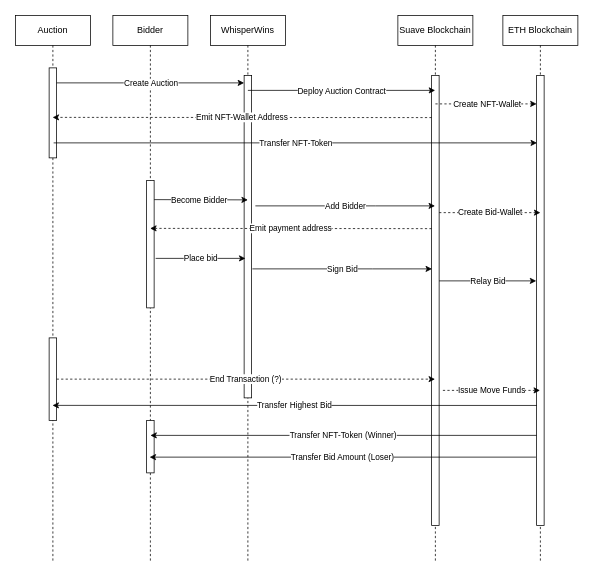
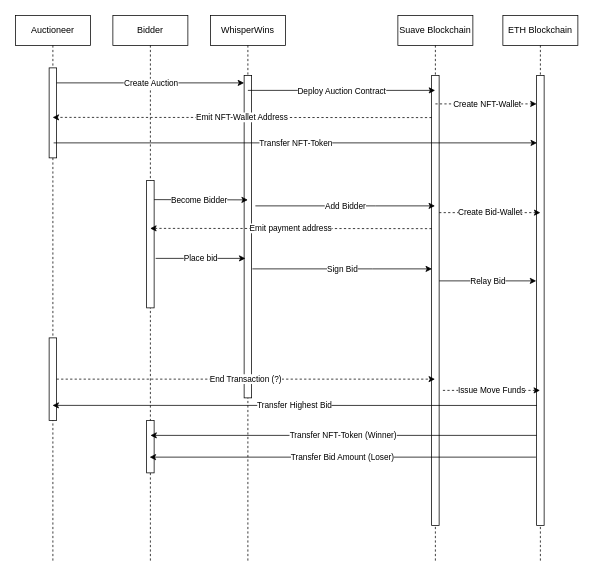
  <mxCell id="0" />
  <mxCell id="1" parent="0" />
- <mxCell id="2" value="Auction" style="shape=umlLifeline;perimeter=lifelinePerimeter;whiteSpace=wrap;html=1;container=0;dropTarget=0;collapsible=0;recursiveResize=0;outlineConnect=0;portConstraint=eastwest;newEdgeStyle={&quot;edgeStyle&quot;:&quot;elbowEdgeStyle&quot;,&quot;elbow&quot;:&quot;vertical&quot;,&quot;curved&quot;:0,&quot;rounded&quot;:0};" parent="1" vertex="1"><mxGeometry x="20" y="20" width="100" height="730" as="geometry" /></mxCell>
+ <mxCell id="2" value="Auctioneer" style="shape=umlLifeline;perimeter=lifelinePerimeter;whiteSpace=wrap;html=1;container=0;dropTarget=0;collapsible=0;recursiveResize=0;outlineConnect=0;portConstraint=eastwest;newEdgeStyle={&quot;edgeStyle&quot;:&quot;elbowEdgeStyle&quot;,&quot;elbow&quot;:&quot;vertical&quot;,&quot;curved&quot;:0,&quot;rounded&quot;:0};" parent="1" vertex="1"><mxGeometry x="20" y="20" width="100" height="730" as="geometry" /></mxCell>
  <mxCell id="3" value="" style="html=1;points=[];perimeter=orthogonalPerimeter;outlineConnect=0;targetShapes=umlLifeline;portConstraint=eastwest;newEdgeStyle={&quot;edgeStyle&quot;:&quot;elbowEdgeStyle&quot;,&quot;elbow&quot;:&quot;vertical&quot;,&quot;curved&quot;:0,&quot;rounded&quot;:0};" parent="2" vertex="1"><mxGeometry x="45" y="70" width="10" height="120" as="geometry" /></mxCell>
  <mxCell id="4" value="" style="html=1;points=[];perimeter=orthogonalPerimeter;outlineConnect=0;targetShapes=umlLifeline;portConstraint=eastwest;newEdgeStyle={&quot;edgeStyle&quot;:&quot;elbowEdgeStyle&quot;,&quot;elbow&quot;:&quot;vertical&quot;,&quot;curved&quot;:0,&quot;rounded&quot;:0};" parent="2" vertex="1"><mxGeometry x="45" y="430" width="10" height="110" as="geometry" /></mxCell>
  <mxCell id="5" value="WhisperWins" style="shape=umlLifeline;perimeter=lifelinePerimeter;whiteSpace=wrap;html=1;container=0;dropTarget=0;collapsible=0;recursiveResize=0;outlineConnect=0;portConstraint=eastwest;newEdgeStyle={&quot;edgeStyle&quot;:&quot;elbowEdgeStyle&quot;,&quot;elbow&quot;:&quot;vertical&quot;,&quot;curved&quot;:0,&quot;rounded&quot;:0};" parent="1" vertex="1"><mxGeometry x="280" y="20" width="100" height="730" as="geometry" /></mxCell>
  <mxCell id="6" value="" style="html=1;points=[];perimeter=orthogonalPerimeter;outlineConnect=0;targetShapes=umlLifeline;portConstraint=eastwest;newEdgeStyle={&quot;edgeStyle&quot;:&quot;elbowEdgeStyle&quot;,&quot;elbow&quot;:&quot;vertical&quot;,&quot;curved&quot;:0,&quot;rounded&quot;:0};" parent="5" vertex="1"><mxGeometry x="45" y="80" width="10" height="430" as="geometry" /></mxCell>
  <mxCell id="7" value="Suave Blockchain" style="shape=umlLifeline;perimeter=lifelinePerimeter;whiteSpace=wrap;html=1;container=0;dropTarget=0;collapsible=0;recursiveResize=0;outlineConnect=0;portConstraint=eastwest;newEdgeStyle={&quot;edgeStyle&quot;:&quot;elbowEdgeStyle&quot;,&quot;elbow&quot;:&quot;vertical&quot;,&quot;curved&quot;:0,&quot;rounded&quot;:0};" parent="1" vertex="1"><mxGeometry x="530" y="20" width="100" height="730" as="geometry" /></mxCell>
  <mxCell id="8" value="" style="html=1;points=[];perimeter=orthogonalPerimeter;outlineConnect=0;targetShapes=umlLifeline;portConstraint=eastwest;newEdgeStyle={&quot;edgeStyle&quot;:&quot;elbowEdgeStyle&quot;,&quot;elbow&quot;:&quot;vertical&quot;,&quot;curved&quot;:0,&quot;rounded&quot;:0};" parent="7" vertex="1"><mxGeometry x="45" y="80" width="10" height="600" as="geometry" /></mxCell>
  <mxCell id="9" value="Become Bidder" style="edgeStyle=elbowEdgeStyle;rounded=0;orthogonalLoop=1;jettySize=auto;html=1;elbow=vertical;curved=0;editable=1;movable=1;resizable=1;rotatable=1;deletable=1;locked=0;connectable=1;startArrow=none;startFill=0;" parent="1" edge="1"><mxGeometry relative="1" as="geometry"><mxPoint x="200.286" y="265.646" as="sourcePoint" /><mxPoint x="330" y="265.646" as="targetPoint" /></mxGeometry></mxCell>
  <mxCell id="10" value="Bidder" style="shape=umlLifeline;perimeter=lifelinePerimeter;whiteSpace=wrap;html=1;container=0;dropTarget=0;collapsible=0;recursiveResize=0;outlineConnect=0;portConstraint=eastwest;newEdgeStyle={&quot;edgeStyle&quot;:&quot;elbowEdgeStyle&quot;,&quot;elbow&quot;:&quot;vertical&quot;,&quot;curved&quot;:0,&quot;rounded&quot;:0};" parent="1" vertex="1"><mxGeometry x="150" y="20" width="100" height="730" as="geometry" /></mxCell>
  <mxCell id="11" value="" style="html=1;points=[];perimeter=orthogonalPerimeter;outlineConnect=0;targetShapes=umlLifeline;portConstraint=eastwest;newEdgeStyle={&quot;edgeStyle&quot;:&quot;elbowEdgeStyle&quot;,&quot;elbow&quot;:&quot;vertical&quot;,&quot;curved&quot;:0,&quot;rounded&quot;:0};" parent="10" vertex="1"><mxGeometry x="45" y="220" width="10" height="170" as="geometry" /></mxCell>
  <mxCell id="12" value="" style="html=1;points=[];perimeter=orthogonalPerimeter;outlineConnect=0;targetShapes=umlLifeline;portConstraint=eastwest;newEdgeStyle={&quot;edgeStyle&quot;:&quot;elbowEdgeStyle&quot;,&quot;elbow&quot;:&quot;vertical&quot;,&quot;curved&quot;:0,&quot;rounded&quot;:0};" vertex="1" parent="10"><mxGeometry x="45" y="540" width="10" height="70" as="geometry" /></mxCell>
  <mxCell id="13" value="" style="endArrow=classic;html=1;rounded=0;jumpStyle=arc;" parent="1" edge="1"><mxGeometry relative="1" as="geometry"><mxPoint x="75" y="110" as="sourcePoint" /><mxPoint x="325" y="110" as="targetPoint" /></mxGeometry></mxCell>
  <mxCell id="14" value="Create Auction" style="edgeLabel;resizable=0;html=1;;align=center;verticalAlign=middle;" parent="13" connectable="0" vertex="1"><mxGeometry relative="1" as="geometry" /></mxCell>
  <mxCell id="15" value="" style="endArrow=classic;html=1;rounded=0;" parent="1" edge="1"><mxGeometry relative="1" as="geometry"><mxPoint x="329.996" y="120" as="sourcePoint" /><mxPoint x="579.71" y="120" as="targetPoint" /></mxGeometry></mxCell>
  <mxCell id="16" value="Deploy Auction Contract" style="edgeLabel;resizable=0;html=1;;align=center;verticalAlign=middle;" parent="15" connectable="0" vertex="1"><mxGeometry relative="1" as="geometry" /></mxCell>
  <mxCell id="17" value="Add Bidder" style="edgeStyle=orthogonalEdgeStyle;rounded=0;orthogonalLoop=1;jettySize=auto;html=1;" parent="1" edge="1"><mxGeometry relative="1" as="geometry"><mxPoint x="340" y="274" as="sourcePoint" /><mxPoint x="579.5" y="274" as="targetPoint" /><Array as="points"><mxPoint x="500" y="274" /><mxPoint x="500" y="274" /></Array></mxGeometry></mxCell>
  <mxCell id="18" value="Emit payment address" style="edgeStyle=elbowEdgeStyle;rounded=0;orthogonalLoop=1;jettySize=auto;html=1;elbow=vertical;curved=0;dashed=1;" parent="1" edge="1"><mxGeometry relative="1" as="geometry"><mxPoint x="575" y="304.356" as="sourcePoint" /><mxPoint x="199.667" y="304.333" as="targetPoint" /></mxGeometry></mxCell>
  <mxCell id="19" value="ETH Blockchain" style="shape=umlLifeline;perimeter=lifelinePerimeter;whiteSpace=wrap;html=1;container=0;dropTarget=0;collapsible=0;recursiveResize=0;outlineConnect=0;portConstraint=eastwest;newEdgeStyle={&quot;edgeStyle&quot;:&quot;elbowEdgeStyle&quot;,&quot;elbow&quot;:&quot;vertical&quot;,&quot;curved&quot;:0,&quot;rounded&quot;:0};" parent="1" vertex="1"><mxGeometry x="670" y="20" width="100" height="730" as="geometry" /></mxCell>
  <mxCell id="20" value="" style="html=1;points=[];perimeter=orthogonalPerimeter;outlineConnect=0;targetShapes=umlLifeline;portConstraint=eastwest;newEdgeStyle={&quot;edgeStyle&quot;:&quot;elbowEdgeStyle&quot;,&quot;elbow&quot;:&quot;vertical&quot;,&quot;curved&quot;:0,&quot;rounded&quot;:0};" parent="19" vertex="1"><mxGeometry x="45" y="80" width="10" height="600" as="geometry" /></mxCell>
  <mxCell id="21" value="&lt;div&gt;End Transaction (?)&lt;/div&gt;" style="endArrow=classic;dashed=1;html=1;rounded=0;" edge="1" parent="1" source="4" target="7"><mxGeometry width="50" height="50" relative="1" as="geometry"><mxPoint x="380" y="410" as="sourcePoint" /><mxPoint x="430" y="360" as="targetPoint" /></mxGeometry></mxCell>
  <mxCell id="22" value="" style="endArrow=classic;html=1;rounded=0;exitX=0.5;exitY=0.091;exitDx=0;exitDy=0;exitPerimeter=0;dashed=1;" edge="1" parent="1"><mxGeometry relative="1" as="geometry"><mxPoint x="580" y="138.04" as="sourcePoint" /><mxPoint x="715" y="138.04" as="targetPoint" /></mxGeometry></mxCell>
  <mxCell id="23" value="&lt;div&gt;Create NFT-Wallet&lt;/div&gt;" style="edgeLabel;resizable=0;html=1;;align=center;verticalAlign=middle;" connectable="0" vertex="1" parent="22"><mxGeometry relative="1" as="geometry"><mxPoint as="offset" /></mxGeometry></mxCell>
  <mxCell id="24" value="" style="endArrow=classic;html=1;rounded=0;jumpStyle=arc;" edge="1" parent="1"><mxGeometry relative="1" as="geometry"><mxPoint x="71" y="190" as="sourcePoint" /><mxPoint x="715.5" y="190" as="targetPoint" /></mxGeometry></mxCell>
  <mxCell id="25" value="&lt;div&gt;Transfer NFT-Token&lt;/div&gt;" style="edgeLabel;resizable=0;html=1;;align=center;verticalAlign=middle;" connectable="0" vertex="1" parent="24"><mxGeometry relative="1" as="geometry" /></mxCell>
  <mxCell id="26" value="&lt;div&gt;Create Bid-Wallet&lt;/div&gt;" style="endArrow=classic;html=1;rounded=0;exitX=0.5;exitY=0.091;exitDx=0;exitDy=0;exitPerimeter=0;dashed=1;" edge="1" parent="1"><mxGeometry relative="1" as="geometry"><mxPoint x="585" y="283" as="sourcePoint" /><mxPoint x="720" y="283" as="targetPoint" /></mxGeometry></mxCell>
  <mxCell id="27" value="Sign Bid" style="edgeStyle=orthogonalEdgeStyle;rounded=0;orthogonalLoop=1;jettySize=auto;html=1;" edge="1" parent="1"><mxGeometry relative="1" as="geometry"><mxPoint x="336" y="358" as="sourcePoint" /><mxPoint x="575.5" y="358" as="targetPoint" /><Array as="points"><mxPoint x="496" y="358" /><mxPoint x="496" y="358" /></Array></mxGeometry></mxCell>
  <mxCell id="28" value="Emit NFT-Wallet Address" style="edgeStyle=elbowEdgeStyle;rounded=0;orthogonalLoop=1;jettySize=auto;html=1;elbow=vertical;curved=0;dashed=1;" edge="1" parent="1"><mxGeometry relative="1" as="geometry"><mxPoint x="575" y="156.286" as="sourcePoint" /><mxPoint x="69.667" y="156.333" as="targetPoint" /></mxGeometry></mxCell>
  <mxCell id="29" value="&lt;div&gt;Place bid&lt;/div&gt;" style="edgeStyle=elbowEdgeStyle;rounded=0;orthogonalLoop=1;jettySize=auto;html=1;elbow=vertical;curved=0;editable=1;movable=1;resizable=1;rotatable=1;deletable=1;locked=0;connectable=1;startArrow=none;startFill=0;" edge="1" parent="1"><mxGeometry relative="1" as="geometry"><mxPoint x="207" y="344" as="sourcePoint" /><mxPoint x="326.71" y="343.996" as="targetPoint" /></mxGeometry></mxCell>
  <mxCell id="30" value="&lt;div&gt;Relay Bid&lt;/div&gt;" style="edgeStyle=orthogonalEdgeStyle;rounded=0;orthogonalLoop=1;jettySize=auto;html=1;" edge="1" parent="1"><mxGeometry relative="1" as="geometry"><mxPoint x="585" y="374" as="sourcePoint" /><mxPoint x="714.5" y="374" as="targetPoint" /><Array as="points"><mxPoint x="635" y="374" /><mxPoint x="635" y="374" /></Array></mxGeometry></mxCell>
  <mxCell id="31" value="Issue Move Funds" style="edgeStyle=orthogonalEdgeStyle;rounded=0;orthogonalLoop=1;jettySize=auto;html=1;dashed=1;" edge="1" parent="1"><mxGeometry relative="1" as="geometry"><mxPoint x="590" y="520" as="sourcePoint" /><mxPoint x="719.5" y="520" as="targetPoint" /><Array as="points"><mxPoint x="640" y="520" /><mxPoint x="640" y="520" /></Array></mxGeometry></mxCell>
  <mxCell id="32" value="Transfer Highest Bid" style="edgeStyle=elbowEdgeStyle;rounded=0;orthogonalLoop=1;jettySize=auto;html=1;elbow=vertical;curved=0;" edge="1" parent="1" target="2"><mxGeometry relative="1" as="geometry"><mxPoint x="715.33" y="540.116" as="sourcePoint" /><mxPoint x="209.997" y="540.163" as="targetPoint" /></mxGeometry></mxCell>
  <mxCell id="33" value="Transfer NFT-Token (Winner)" style="edgeStyle=elbowEdgeStyle;rounded=0;orthogonalLoop=1;jettySize=auto;html=1;elbow=vertical;curved=0;" edge="1" parent="1" source="20"><mxGeometry relative="1" as="geometry"><mxPoint x="710" y="580" as="sourcePoint" /><mxPoint x="200" y="580" as="targetPoint" /></mxGeometry></mxCell>
  <mxCell id="34" value="Transfer Bid Amount (Loser)" style="edgeStyle=elbowEdgeStyle;rounded=0;orthogonalLoop=1;jettySize=auto;html=1;elbow=vertical;curved=0;" edge="1" parent="1"><mxGeometry relative="1" as="geometry"><mxPoint x="714" y="609" as="sourcePoint" /><mxPoint x="199" y="609" as="targetPoint" /></mxGeometry></mxCell>
